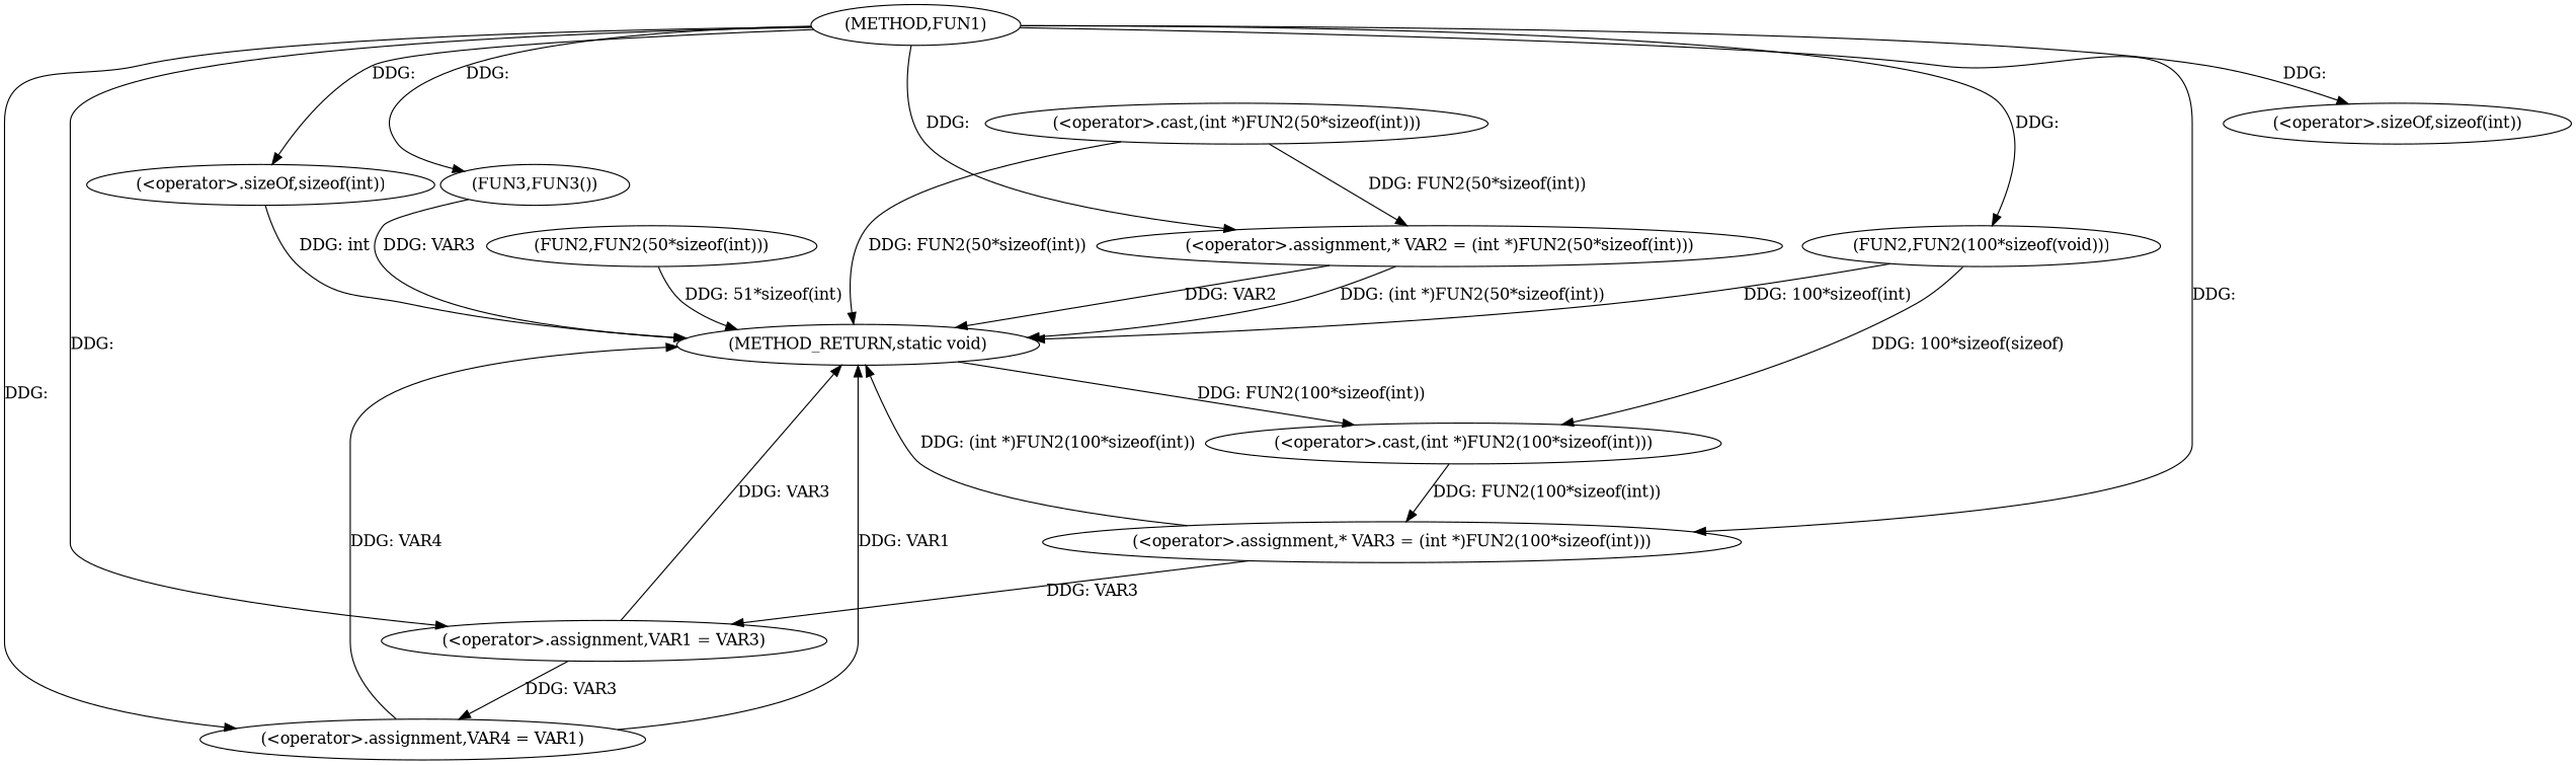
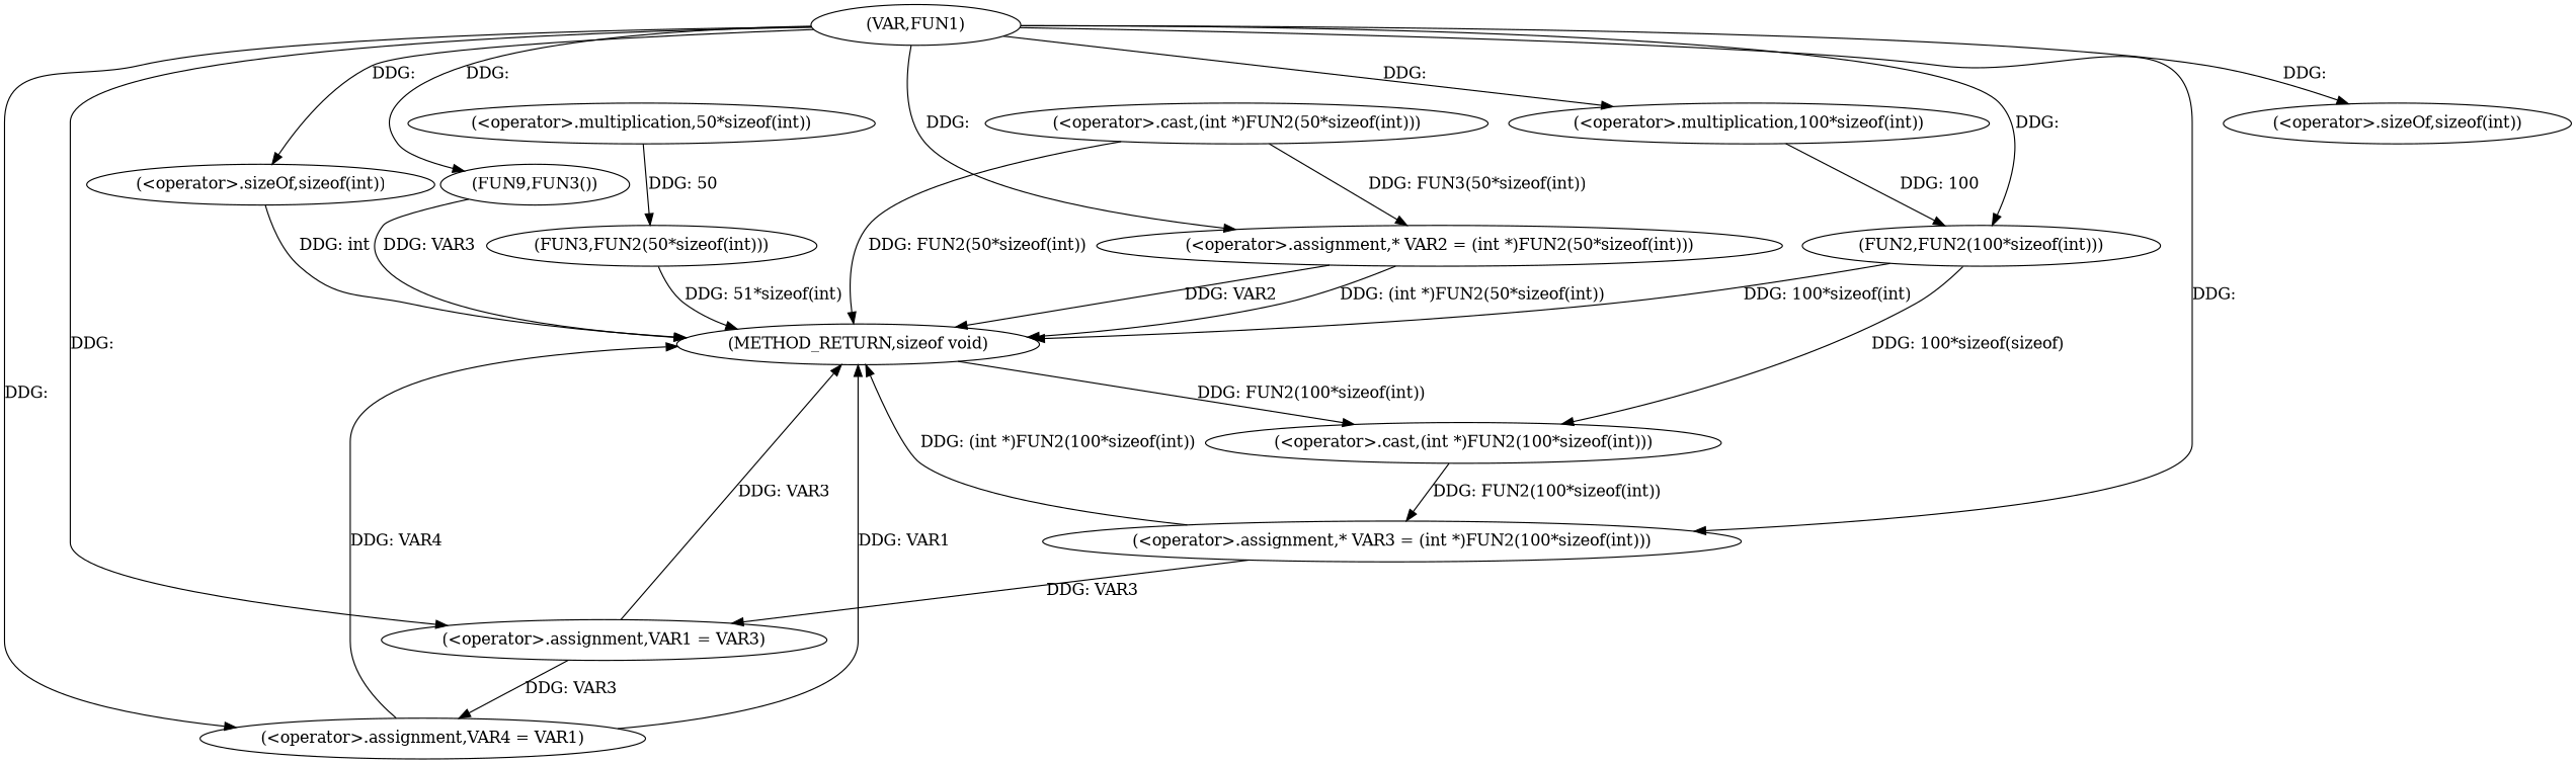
  digraph {
-   n1 [label="(METHOD,FUN1)"]
+   n1 [label="(VAR,FUN1)"]
    n2 [label="(<operator>.assignment,* VAR2 = (int *)FUN2(50*sizeof(int)))"]
    n3 [label="(<operator>.sizeOf,sizeof(int))"]
    n4 [label="(<operator>.assignment,* VAR3 = (int *)FUN2(100*sizeof(int)))"]
+   n5 [label="(<operator>.multiplication,100*sizeof(int))"]
    n6 [label="(<operator>.sizeOf,sizeof(int))"]
    n7 [label="(<operator>.assignment,VAR1 = VAR3)"]
    n8 [label="(<operator>.assignment,VAR4 = VAR1)"]
-   n9 [label="(FUN3,FUN3())"]
-   n10 [label="(FUN2,FUN2(100*sizeof(void)))"]
-   n11 [label="(METHOD_RETURN,static void)"]
-   n13 [label="(FUN2,FUN2(50*sizeof(int)))"]
+   n9 [label="(FUN9,FUN3())"]
+   n10 [label="(FUN2,FUN2(100*sizeof(int)))"]
+   n11 [label="(METHOD_RETURN,sizeof void)"]
+   n12 [label="(<operator>.multiplication,50*sizeof(int))"]
+   n13 [label="(FUN3,FUN2(50*sizeof(int)))"]
    n14 [label="(<operator>.cast,(int *)FUN2(100*sizeof(int)))"]
    n15 [label="(<operator>.cast,(int *)FUN2(50*sizeof(int)))"]
    n1 -> n2 [label="DDG: "]
    n1 -> n3 [label="DDG: "]
    n1 -> n4 [label="DDG: "]
+   n1 -> n5 [label="DDG: "]
    n1 -> n6 [label="DDG: "]
    n1 -> n7 [label="DDG: "]
    n1 -> n8 [label="DDG: "]
    n1 -> n9 [label="DDG: "]
    n1 -> n10 [label="DDG: "]
    n2 -> n11 [label="DDG: VAR2"]
    n2 -> n11 [label="DDG: (int *)FUN2(50*sizeof(int))"]
    n4 -> n7 [label="DDG: VAR3"]
    n4 -> n11 [label="DDG: (int *)FUN2(100*sizeof(int))"]
+   n5 -> n10 [label="DDG: 100"]
    n6 -> n11 [label="DDG: int"]
    n7 -> n8 [label="DDG: VAR3"]
    n7 -> n11 [label="DDG: VAR3"]
    n8 -> n11 [label="DDG: VAR4"]
    n8 -> n11 [label="DDG: VAR1"]
    n9 -> n11 [label="DDG: VAR3"]
    n10 -> n11 [label="DDG: 100*sizeof(int)"]
    n10 -> n14 [label="DDG: 100*sizeof(sizeof)"]
    n11 -> n14 [label="DDG: FUN2(100*sizeof(int))"]
+   n12 -> n13 [label="DDG: 50"]
    n13 -> n11 [label="DDG: 51*sizeof(int)"]
    n14 -> n4 [label="DDG: FUN2(100*sizeof(int))"]
-   n15 -> n2 [label="DDG: FUN2(50*sizeof(int))"]
+   n15 -> n2 [label="DDG: FUN3(50*sizeof(int))"]
    n15 -> n11 [label="DDG: FUN2(50*sizeof(int))"]
  }
